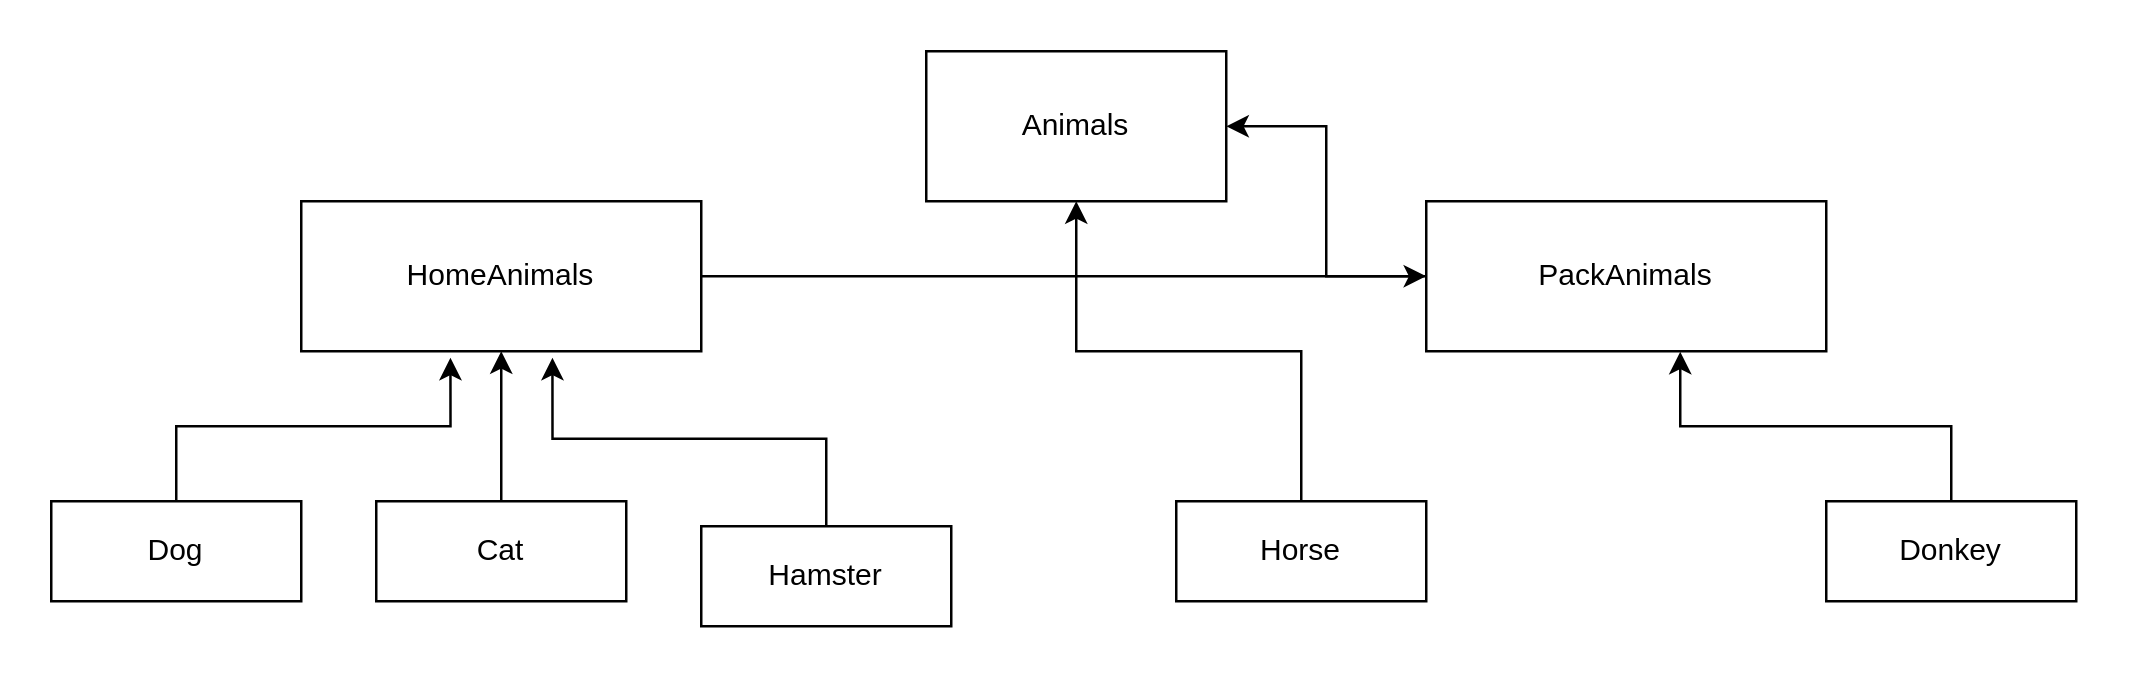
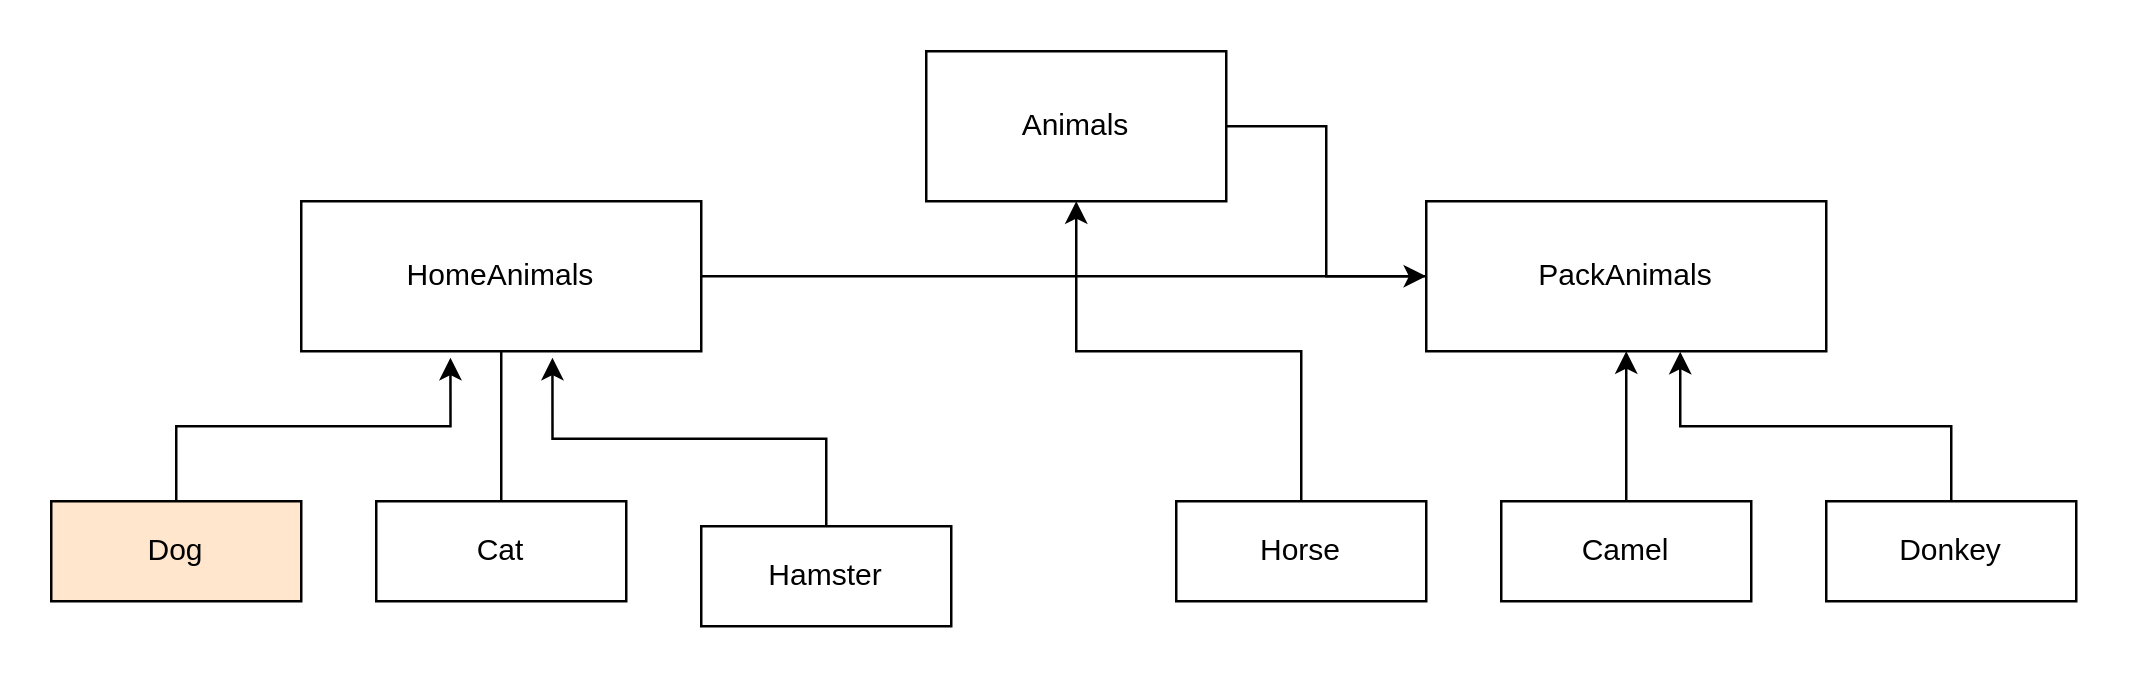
  <mxCell id="0" />
  <mxCell id="1" parent="0" />
  <mxCell id="2" value="Animals" style="rounded=0;whiteSpace=wrap;html=1;" vertex="1" parent="1"><mxGeometry x="370" y="20" width="120" height="60" as="geometry" /></mxCell>
  <mxCell id="3" style="edgeStyle=orthogonalEdgeStyle;rounded=0;orthogonalLoop=1;jettySize=auto;html=1;" edge="1" parent="1" source="4" target="6"><mxGeometry relative="1" as="geometry" /></mxCell>
  <mxCell id="4" value="HomeAnimals" style="rounded=0;whiteSpace=wrap;html=1;" vertex="1" parent="1"><mxGeometry x="120" y="80" width="160" height="60" as="geometry" /></mxCell>
- <mxCell id="5" style="edgeStyle=orthogonalEdgeStyle;rounded=0;orthogonalLoop=1;jettySize=auto;html=1;" edge="1" parent="1" source="6" target="2"><mxGeometry relative="1" as="geometry" /></mxCell>
+ <mxCell id="5" style="edgeStyle=orthogonalEdgeStyle;rounded=0;orthogonalLoop=1;jettySize=auto;html=1;endArrow=none;" edge="1" parent="1" source="6" target="2"><mxGeometry relative="1" as="geometry" /></mxCell>
  <mxCell id="6" value="PackAnimals" style="rounded=0;whiteSpace=wrap;html=1;" vertex="1" parent="1"><mxGeometry x="570" y="80" width="160" height="60" as="geometry" /></mxCell>
  <mxCell id="7" style="edgeStyle=orthogonalEdgeStyle;rounded=0;orthogonalLoop=1;jettySize=auto;html=1;entryX=0.373;entryY=1.043;entryDx=0;entryDy=0;entryPerimeter=0;" edge="1" parent="1" source="8" target="4"><mxGeometry relative="1" as="geometry" /></mxCell>
- <mxCell id="8" value="Dog" style="rounded=0;whiteSpace=wrap;html=1;" vertex="1" parent="1"><mxGeometry x="20" y="200" width="100" height="40" as="geometry" /></mxCell>
- <mxCell id="9" style="edgeStyle=orthogonalEdgeStyle;rounded=0;orthogonalLoop=1;jettySize=auto;html=1;entryX=0.5;entryY=1;entryDx=0;entryDy=0;" edge="1" parent="1" source="10" target="4"><mxGeometry relative="1" as="geometry" /></mxCell>
+ <mxCell id="8" value="Dog" style="rounded=0;whiteSpace=wrap;html=1;fillColor=#ffe6cc;" vertex="1" parent="1"><mxGeometry x="20" y="200" width="100" height="40" as="geometry" /></mxCell>
+ <mxCell id="9" style="edgeStyle=orthogonalEdgeStyle;rounded=0;orthogonalLoop=1;jettySize=auto;html=1;entryX=0.5;entryY=1;entryDx=0;entryDy=0;endArrow=none;" edge="1" parent="1" source="10" target="4"><mxGeometry relative="1" as="geometry" /></mxCell>
  <mxCell id="10" value="Cat" style="rounded=0;whiteSpace=wrap;html=1;" vertex="1" parent="1"><mxGeometry x="150" y="200" width="100" height="40" as="geometry" /></mxCell>
  <mxCell id="11" style="edgeStyle=orthogonalEdgeStyle;rounded=0;orthogonalLoop=1;jettySize=auto;html=1;entryX=0.628;entryY=1.043;entryDx=0;entryDy=0;entryPerimeter=0;" edge="1" parent="1" source="12" target="4"><mxGeometry relative="1" as="geometry" /></mxCell>
  <mxCell id="12" value="Hamster" style="rounded=0;whiteSpace=wrap;html=1;" vertex="1" parent="1"><mxGeometry x="280" y="210" width="100" height="40" as="geometry" /></mxCell>
+ <mxCell id="13" style="edgeStyle=orthogonalEdgeStyle;rounded=0;orthogonalLoop=1;jettySize=auto;html=1;entryX=0.5;entryY=1;entryDx=0;entryDy=0;" edge="1" parent="1" source="14" target="6"><mxGeometry relative="1" as="geometry" /></mxCell>
+ <mxCell id="14" value="Camel" style="rounded=0;whiteSpace=wrap;html=1;" vertex="1" parent="1"><mxGeometry x="600" y="200" width="100" height="40" as="geometry" /></mxCell>
  <mxCell id="15" style="edgeStyle=orthogonalEdgeStyle;rounded=0;orthogonalLoop=1;jettySize=auto;html=1;" edge="1" parent="1" source="16" target="2"><mxGeometry relative="1" as="geometry" /></mxCell>
  <mxCell id="16" value="Horse" style="rounded=0;whiteSpace=wrap;html=1;" vertex="1" parent="1"><mxGeometry x="470" y="200" width="100" height="40" as="geometry" /></mxCell>
  <mxCell id="17" style="edgeStyle=orthogonalEdgeStyle;rounded=0;orthogonalLoop=1;jettySize=auto;html=1;entryX=0.635;entryY=1.003;entryDx=0;entryDy=0;entryPerimeter=0;" edge="1" parent="1" source="18" target="6"><mxGeometry relative="1" as="geometry" /></mxCell>
  <mxCell id="18" value="Donkey" style="rounded=0;whiteSpace=wrap;html=1;" vertex="1" parent="1"><mxGeometry x="730" y="200" width="100" height="40" as="geometry" /></mxCell>
